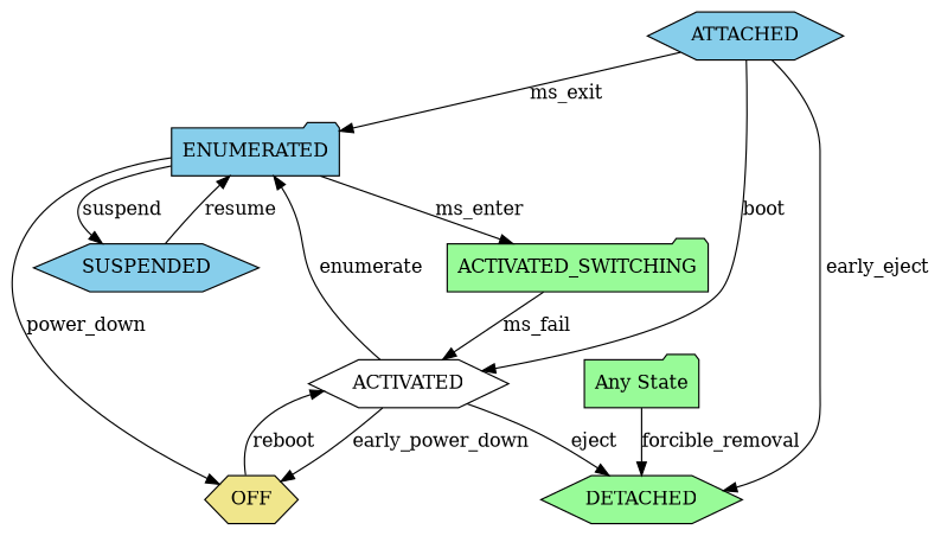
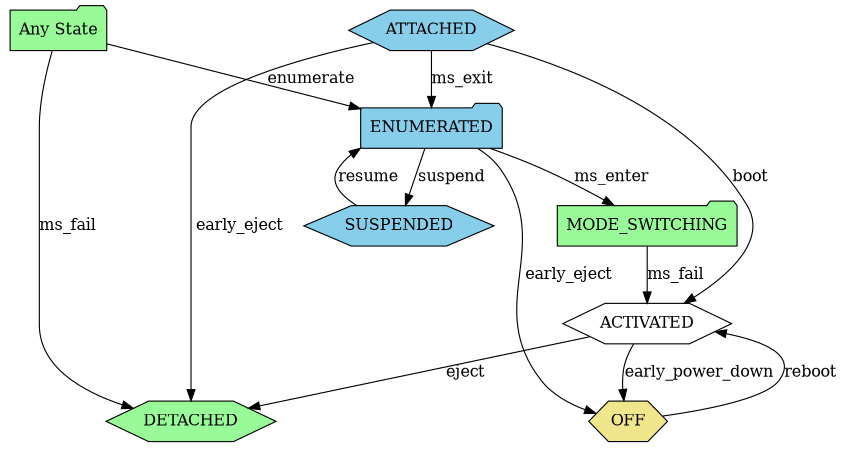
  digraph {
    node [fillcolor=skyblue group=trunk shape=hexagon style=filled]
    ENUMERATED [shape=folder]
-   MODE_SWITCHING [fillcolor=palegreen shape=folder label=ACTIVATED_SWITCHING]
+   MODE_SWITCHING [fillcolor=palegreen shape=folder]
    SUSPENDED
    n4 [fillcolor=palegreen label="Any State" shape=folder]
    DETACHED [fillcolor=palegreen]
    OFF [fillcolor=khaki]
    ACTIVATED [fillcolor=white]
    ATTACHED
    subgraph sub_1 {
      ENUMERATED
      MODE_SWITCHING
      SUSPENDED
    }
    subgraph sub_2 {
      n4
      DETACHED
    }
    ENUMERATED -> MODE_SWITCHING [label=ms_enter]
    ENUMERATED -> SUSPENDED [label="suspend  "]
-   ENUMERATED -> OFF [label="power_down  "]
+   ENUMERATED -> OFF [label=" early_eject"]
    MODE_SWITCHING -> ACTIVATED [label=ms_fail]
    SUSPENDED -> ENUMERATED [label="resume  "]
-   n4 -> DETACHED [label=forcible_removal]
+   n4 -> DETACHED [label=ms_fail]
    OFF -> ACTIVATED [label="reboot  "]
-   ACTIVATED -> ENUMERATED [label="enumerate  "]
+   n4 -> ENUMERATED [label="enumerate  "]
    ACTIVATED -> DETACHED [label=eject]
    ACTIVATED -> OFF [label=early_power_down]
    ATTACHED -> ENUMERATED [label=ms_exit]
    ATTACHED -> DETACHED [label=" early_eject"]
    ATTACHED -> ACTIVATED [label="boot  "]
  }
